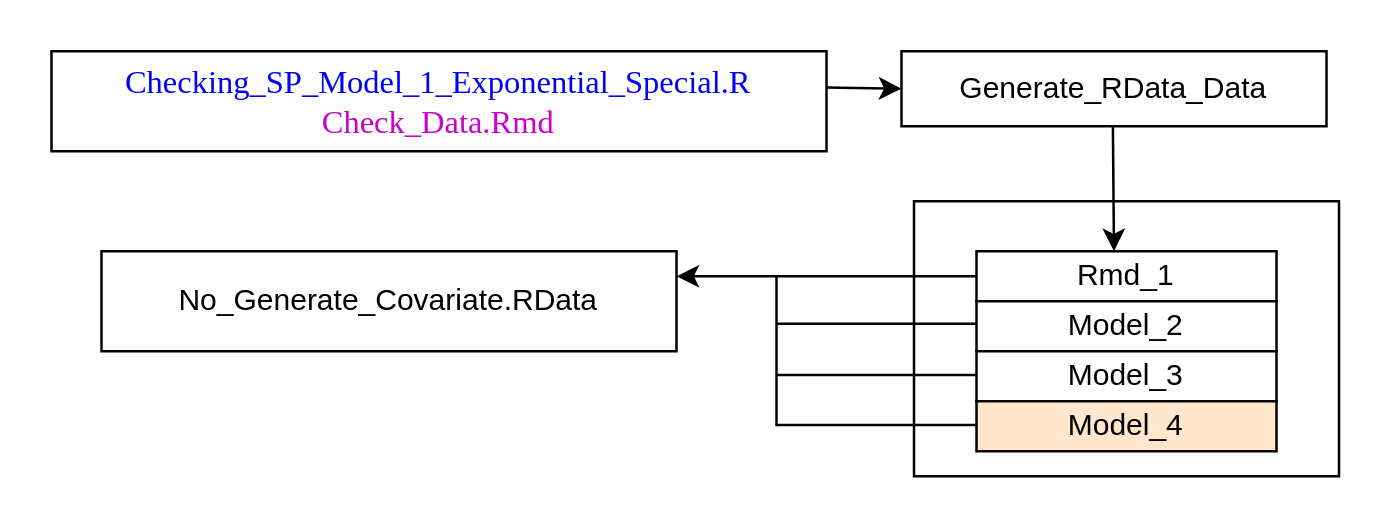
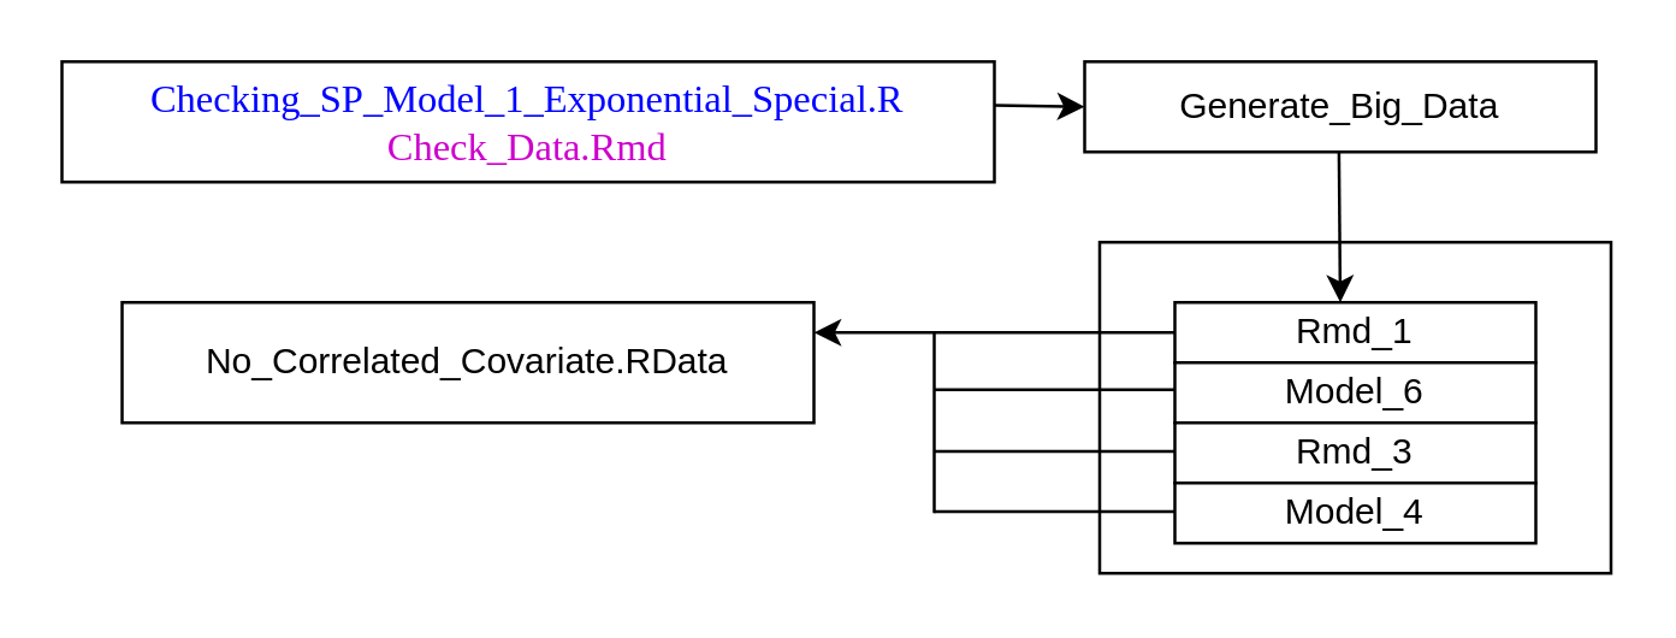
  <mxCell id="0" />
  <mxCell id="1" parent="0" />
- <mxCell id="2" value="Generate_RData_Data" style="rounded=0;whiteSpace=wrap;html=1;" parent="1" vertex="1"><mxGeometry x="360" y="20" width="170" height="30" as="geometry" /></mxCell>
+ <mxCell id="2" value="Generate_Big_Data" style="rounded=0;whiteSpace=wrap;html=1;" parent="1" vertex="1"><mxGeometry x="360" y="20" width="170" height="30" as="geometry" /></mxCell>
  <mxCell id="3" value="" style="rounded=0;whiteSpace=wrap;html=1;" parent="1" vertex="1"><mxGeometry x="365" y="80" width="170" height="110" as="geometry" /></mxCell>
  <mxCell id="4" value="Rmd_1" style="rounded=0;whiteSpace=wrap;html=1;" parent="1" vertex="1"><mxGeometry x="390" y="100" width="120" height="20" as="geometry" /></mxCell>
- <mxCell id="5" value="Model_2" style="rounded=0;whiteSpace=wrap;html=1;" parent="1" vertex="1"><mxGeometry x="390" y="120" width="120" height="20" as="geometry" /></mxCell>
- <mxCell id="6" value="Model_3" style="rounded=0;whiteSpace=wrap;html=1;" parent="1" vertex="1"><mxGeometry x="390" y="140" width="120" height="20" as="geometry" /></mxCell>
- <mxCell id="7" value="No_Generate_Covariate.RData" style="rounded=0;whiteSpace=wrap;html=1;" parent="1" vertex="1"><mxGeometry x="40" y="100" width="230" height="40" as="geometry" /></mxCell>
+ <mxCell id="5" value="Model_6" style="rounded=0;whiteSpace=wrap;html=1;" parent="1" vertex="1"><mxGeometry x="390" y="120" width="120" height="20" as="geometry" /></mxCell>
+ <mxCell id="6" value="Rmd_3" style="rounded=0;whiteSpace=wrap;html=1;" parent="1" vertex="1"><mxGeometry x="390" y="140" width="120" height="20" as="geometry" /></mxCell>
+ <mxCell id="7" value="No_Correlated_Covariate.RData" style="rounded=0;whiteSpace=wrap;html=1;" parent="1" vertex="1"><mxGeometry x="40" y="100" width="230" height="40" as="geometry" /></mxCell>
  <mxCell id="8" value="Checking_SP_Model_1_Exponential_Special.R&lt;br&gt;&lt;font color=&quot;#cc00cc&quot;&gt;Check_Data.Rmd&lt;/font&gt;" style="rounded=0;whiteSpace=wrap;html=1;fontFamily=Verdana;fontSize=13;fontColor=#0000FF;" parent="1" vertex="1"><mxGeometry x="20" y="20" width="310" height="40" as="geometry" /></mxCell>
  <mxCell id="9" value="" style="endArrow=classic;html=1;rounded=0;fontFamily=Verdana;fontSize=13;fontColor=#CC00CC;exitX=0.414;exitY=1;exitDx=0;exitDy=0;exitPerimeter=0;" parent="1" edge="1"><mxGeometry width="50" height="50" relative="1" as="geometry"><mxPoint x="330" y="34.5" as="sourcePoint" /><mxPoint x="360" y="35" as="targetPoint" /></mxGeometry></mxCell>
- <mxCell id="10" value="Model_4" style="rounded=0;whiteSpace=wrap;html=1;fillColor=#ffe6cc;" parent="1" vertex="1"><mxGeometry x="390" y="160" width="120" height="20" as="geometry" /></mxCell>
+ <mxCell id="10" value="Model_4" style="rounded=0;whiteSpace=wrap;html=1;" parent="1" vertex="1"><mxGeometry x="390" y="160" width="120" height="20" as="geometry" /></mxCell>
  <mxCell id="11" value="" style="endArrow=classic;html=1;rounded=0;fontFamily=Verdana;fontSize=13;fontColor=#CC00CC;exitX=0.414;exitY=1;exitDx=0;exitDy=0;exitPerimeter=0;" parent="1" edge="1"><mxGeometry width="50" height="50" relative="1" as="geometry"><mxPoint x="444.56" y="50" as="sourcePoint" /><mxPoint x="445" y="100" as="targetPoint" /></mxGeometry></mxCell>
  <mxCell id="12" value="" style="endArrow=none;html=1;rounded=0;fontFamily=Verdana;fontSize=13;fontColor=#CC00CC;" parent="1" edge="1"><mxGeometry width="50" height="50" relative="1" as="geometry"><mxPoint x="310" y="129" as="sourcePoint" /><mxPoint x="390" y="129" as="targetPoint" /></mxGeometry></mxCell>
  <mxCell id="13" value="" style="endArrow=none;html=1;rounded=0;fontFamily=Verdana;fontSize=13;fontColor=#CC00CC;" parent="1" edge="1"><mxGeometry width="50" height="50" relative="1" as="geometry"><mxPoint x="310" y="149.5" as="sourcePoint" /><mxPoint x="390" y="149.5" as="targetPoint" /></mxGeometry></mxCell>
  <mxCell id="14" value="" style="endArrow=none;html=1;rounded=0;fontFamily=Verdana;fontSize=13;fontColor=#CC00CC;" parent="1" edge="1"><mxGeometry width="50" height="50" relative="1" as="geometry"><mxPoint x="310" y="169.5" as="sourcePoint" /><mxPoint x="390" y="169.5" as="targetPoint" /></mxGeometry></mxCell>
  <mxCell id="15" value="" style="endArrow=classic;html=1;rounded=0;fontFamily=Verdana;fontSize=13;fontColor=#CC00CC;exitX=0.147;exitY=0.273;exitDx=0;exitDy=0;exitPerimeter=0;" parent="1" source="3" edge="1"><mxGeometry width="50" height="50" relative="1" as="geometry"><mxPoint x="220" y="160" as="sourcePoint" /><mxPoint x="270" y="110" as="targetPoint" /></mxGeometry></mxCell>
  <mxCell id="16" value="" style="endArrow=none;html=1;rounded=0;fontFamily=Verdana;fontSize=13;fontColor=#CC00CC;" parent="1" edge="1"><mxGeometry width="50" height="50" relative="1" as="geometry"><mxPoint x="310" y="170" as="sourcePoint" /><mxPoint x="310" y="110" as="targetPoint" /></mxGeometry></mxCell>
